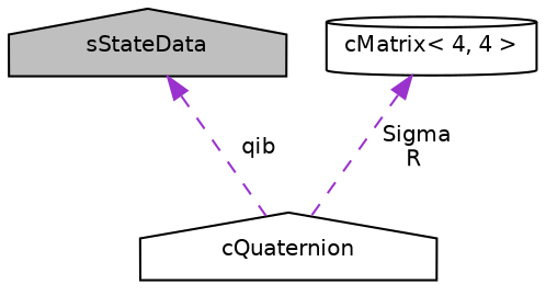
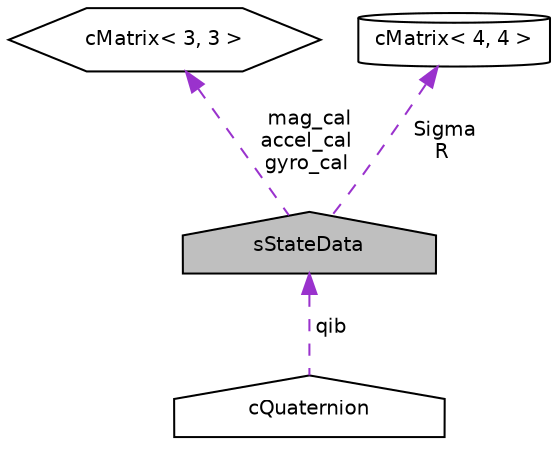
  digraph {
    node [color=black fillcolor=white fontname=Helvetica fontsize=10 shape=house style=filled]
    edge [color=darkorchid3 dir=back fontname=Helvetica fontsize=10 labelfontname=Helvetica labelfontsize=10 style=dashed]
    n1 [fillcolor=grey75 fontcolor=black height=0.2 label=sStateData width=0.4]
    n2 [height=0.2 label=cQuaternion width=0.4]
+   n3 [height=0.2 label="cMatrix\< 3, 3 \>" shape=hexagon width=0.4]
    n4 [height=0.2 label="cMatrix\< 4, 4 \>" shape=cylinder width=0.4]
    n1 -> n2 [label=" qib"]
-   n4 -> n2 [label=" Sigma\nR"]
+   n3 -> n1 [label=" mag_cal\naccel_cal\ngyro_cal"]
+   n4 -> n1 [label=" Sigma\nR"]
  }
